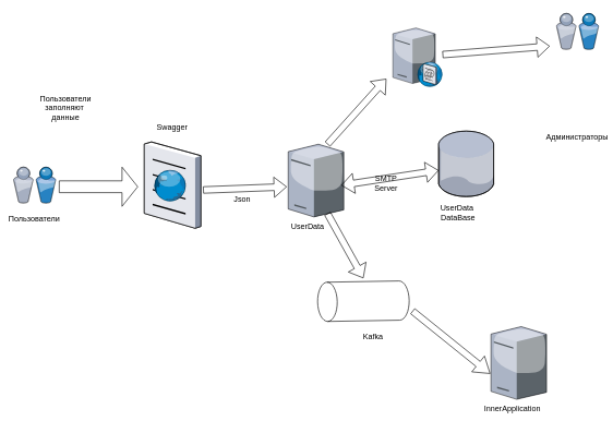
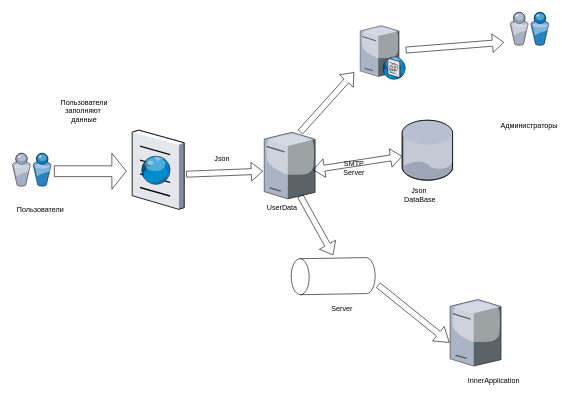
  <mxCell id="0" />
  <mxCell id="1" parent="0" />
  <mxCell id="2" value="" style="verticalLabelPosition=bottom;aspect=fixed;html=1;verticalAlign=top;strokeColor=none;shape=mxgraph.citrix.tower_server;rounded=0;shadow=0;comic=0;fontFamily=Verdana;" parent="1" vertex="1"><mxGeometry x="440" y="220" width="85" height="111.15" as="geometry" /></mxCell>
  <mxCell id="3" value="UserData" style="text;html=1;strokeColor=none;fillColor=none;align=center;verticalAlign=middle;whiteSpace=wrap;rounded=0;" vertex="1" parent="1"><mxGeometry x="440" y="331.15" width="60" height="30" as="geometry" /></mxCell>
- <mxCell id="4" value="UserData&amp;nbsp;&lt;br&gt;DataBase" style="text;html=1;strokeColor=none;fillColor=none;align=center;verticalAlign=middle;whiteSpace=wrap;rounded=0;" vertex="1" parent="1"><mxGeometry x="670" y="310" width="60" height="30" as="geometry" /></mxCell>
+ <mxCell id="4" value="Json&amp;nbsp;&lt;br&gt;DataBase" style="text;html=1;strokeColor=none;fillColor=none;align=center;verticalAlign=middle;whiteSpace=wrap;rounded=0;" vertex="1" parent="1"><mxGeometry x="670" y="310" width="60" height="30" as="geometry" /></mxCell>
  <mxCell id="5" value="" style="shape=flexArrow;endArrow=classic;startArrow=classic;html=1;rounded=0;exitX=0.954;exitY=0.565;exitDx=0;exitDy=0;exitPerimeter=0;entryX=0;entryY=0.5;entryDx=0;entryDy=0;entryPerimeter=0;" edge="1" parent="1" source="2"><mxGeometry width="100" height="100" relative="1" as="geometry"><mxPoint x="570" y="350" as="sourcePoint" /><mxPoint x="670" y="260" as="targetPoint" /><Array as="points" /></mxGeometry></mxCell>
  <mxCell id="6" value="" style="shape=cylinder3;whiteSpace=wrap;html=1;boundedLbl=1;backgroundOutline=1;size=15;rotation=-91;" vertex="1" parent="1"><mxGeometry x="525" y="390" width="60" height="140" as="geometry" /></mxCell>
- <mxCell id="7" value="Kafka" style="text;html=1;strokeColor=none;fillColor=none;align=center;verticalAlign=middle;whiteSpace=wrap;rounded=0;" vertex="1" parent="1"><mxGeometry x="540" y="500" width="60" height="30" as="geometry" /></mxCell>
+ <mxCell id="7" value="Server" style="text;html=1;strokeColor=none;fillColor=none;align=center;verticalAlign=middle;whiteSpace=wrap;rounded=0;" vertex="1" parent="1"><mxGeometry x="540" y="500" width="60" height="30" as="geometry" /></mxCell>
  <mxCell id="8" value="" style="shape=flexArrow;endArrow=classic;html=1;rounded=0;exitX=0.75;exitY=0;exitDx=0;exitDy=0;" edge="1" parent="1"><mxGeometry width="50" height="50" relative="1" as="geometry"><mxPoint x="500" y="326" as="sourcePoint" /><mxPoint x="555.06" y="424.67" as="targetPoint" /><Array as="points"><mxPoint x="555" y="424.85" /></Array></mxGeometry></mxCell>
  <mxCell id="9" value="" style="verticalLabelPosition=bottom;sketch=0;aspect=fixed;html=1;verticalAlign=top;strokeColor=none;align=center;outlineConnect=0;shape=mxgraph.citrix.database;" vertex="1" parent="1"><mxGeometry x="670" y="200" width="85" height="100" as="geometry" /></mxCell>
  <mxCell id="10" value="" style="verticalLabelPosition=bottom;aspect=fixed;html=1;verticalAlign=top;strokeColor=none;shape=mxgraph.citrix.tower_server;rounded=0;shadow=0;comic=0;fontFamily=Verdana;" vertex="1" parent="1"><mxGeometry x="750" y="498.85" width="85" height="111.15" as="geometry" /></mxCell>
  <mxCell id="11" value="" style="shape=singleArrow;direction=west;whiteSpace=wrap;html=1;rotation=-180;" vertex="1" parent="1"><mxGeometry x="90" y="255" width="120" height="60" as="geometry" /></mxCell>
  <mxCell id="12" value="" style="shape=flexArrow;endArrow=classic;html=1;rounded=0;width=10;endSize=7.44;entryX=-0.012;entryY=0.648;entryDx=0;entryDy=0;entryPerimeter=0;" edge="1" parent="1" target="10"><mxGeometry width="50" height="50" relative="1" as="geometry"><mxPoint x="630" y="475" as="sourcePoint" /><mxPoint x="680" y="425" as="targetPoint" /></mxGeometry></mxCell>
- <mxCell id="13" value="InnerApplication&lt;br&gt;" style="text;html=1;strokeColor=none;fillColor=none;align=center;verticalAlign=middle;whiteSpace=wrap;rounded=0;" vertex="1" parent="1"><mxGeometry x="752.5" y="610" width="60" height="30" as="geometry" /></mxCell>
+ <mxCell id="13" value="InnerApplication&lt;br&gt;" style="text;html=1;strokeColor=none;fillColor=none;align=center;verticalAlign=middle;whiteSpace=wrap;rounded=0;" vertex="1" parent="1"><mxGeometry x="792.5" y="620" width="60" height="30" as="geometry" /></mxCell>
  <mxCell id="14" value="" style="verticalLabelPosition=bottom;sketch=0;aspect=fixed;html=1;verticalAlign=top;strokeColor=none;align=center;outlineConnect=0;shape=mxgraph.citrix.browser;" vertex="1" parent="1"><mxGeometry x="220" y="216.5" width="86.48" height="132" as="geometry" /></mxCell>
  <mxCell id="15" value="" style="verticalLabelPosition=bottom;sketch=0;aspect=fixed;html=1;verticalAlign=top;strokeColor=none;align=center;outlineConnect=0;shape=mxgraph.citrix.users;" vertex="1" parent="1"><mxGeometry x="20" y="255" width="64.5" height="55" as="geometry" /></mxCell>
  <mxCell id="16" value="" style="shape=flexArrow;endArrow=classic;html=1;rounded=0;entryX=-0.024;entryY=0.585;entryDx=0;entryDy=0;entryPerimeter=0;" edge="1" parent="1" target="2"><mxGeometry width="50" height="50" relative="1" as="geometry"><mxPoint x="310" y="290" as="sourcePoint" /><mxPoint x="380" y="250.58" as="targetPoint" /></mxGeometry></mxCell>
- <mxCell id="17" value="Swagger" style="text;html=1;strokeColor=none;fillColor=none;align=center;verticalAlign=middle;whiteSpace=wrap;rounded=0;" vertex="1" parent="1"><mxGeometry x="233.24" y="180" width="60" height="30" as="geometry" /></mxCell>
- <mxCell id="18" value="Пользователи заполняют&amp;nbsp;&lt;br&gt;данные" style="text;html=1;strokeColor=none;fillColor=none;align=center;verticalAlign=middle;whiteSpace=wrap;rounded=0;" vertex="1" parent="1"><mxGeometry x="70" y="150" width="60" height="30" as="geometry" /></mxCell>
- <mxCell id="19" value="Json" style="text;html=1;strokeColor=none;fillColor=none;align=center;verticalAlign=middle;whiteSpace=wrap;rounded=0;" vertex="1" parent="1"><mxGeometry x="340" y="290" width="60" height="30" as="geometry" /></mxCell>
+ <mxCell id="18" value="Пользователи заполняют&amp;nbsp;&lt;br&gt;данные" style="text;html=1;strokeColor=none;fillColor=none;align=center;verticalAlign=middle;whiteSpace=wrap;rounded=0;" vertex="1" parent="1"><mxGeometry x="110" y="170" width="60" height="30" as="geometry" /></mxCell>
+ <mxCell id="19" value="Json" style="text;html=1;strokeColor=none;fillColor=none;align=center;verticalAlign=middle;whiteSpace=wrap;rounded=0;" vertex="1" parent="1"><mxGeometry x="340" y="250" width="60" height="30" as="geometry" /></mxCell>
  <mxCell id="20" value="" style="verticalLabelPosition=bottom;sketch=0;aspect=fixed;html=1;verticalAlign=top;strokeColor=none;align=center;outlineConnect=0;shape=mxgraph.citrix.smtp_server;" vertex="1" parent="1"><mxGeometry x="600" y="40" width="76" height="92" as="geometry" /></mxCell>
  <mxCell id="21" value="" style="shape=flexArrow;endArrow=classic;html=1;rounded=0;" edge="1" parent="1"><mxGeometry width="50" height="50" relative="1" as="geometry"><mxPoint x="500" y="220" as="sourcePoint" /><mxPoint x="590" y="120" as="targetPoint" /></mxGeometry></mxCell>
  <mxCell id="22" value="SMTP Server" style="text;html=1;strokeColor=none;fillColor=none;align=center;verticalAlign=middle;whiteSpace=wrap;rounded=0;" vertex="1" parent="1"><mxGeometry x="560" y="265" width="60" height="30" as="geometry" /></mxCell>
  <mxCell id="23" value="" style="verticalLabelPosition=bottom;sketch=0;aspect=fixed;html=1;verticalAlign=top;strokeColor=none;align=center;outlineConnect=0;shape=mxgraph.citrix.users;" vertex="1" parent="1"><mxGeometry x="850" y="20" width="64.5" height="55" as="geometry" /></mxCell>
- <mxCell id="24" value="Пользователи" style="text;html=1;strokeColor=none;fillColor=none;align=center;verticalAlign=middle;whiteSpace=wrap;rounded=0;" vertex="1" parent="1"><mxGeometry x="22" y="319" width="60" height="30" as="geometry" /></mxCell>
+ <mxCell id="24" value="Пользователи" style="text;html=1;strokeColor=none;fillColor=none;align=center;verticalAlign=middle;whiteSpace=wrap;rounded=0;" vertex="1" parent="1"><mxGeometry x="37" y="334" width="60" height="30" as="geometry" /></mxCell>
  <mxCell id="25" value="" style="shape=flexArrow;endArrow=classic;html=1;rounded=0;" edge="1" parent="1" source="20"><mxGeometry width="50" height="50" relative="1" as="geometry"><mxPoint x="720" y="75" as="sourcePoint" /><mxPoint x="840" y="70" as="targetPoint" /></mxGeometry></mxCell>
  <mxCell id="26" value="Администраторы" style="text;html=1;strokeColor=none;fillColor=none;align=center;verticalAlign=middle;whiteSpace=wrap;rounded=0;" vertex="1" parent="1"><mxGeometry x="852" y="195" width="60" height="30" as="geometry" /></mxCell>
